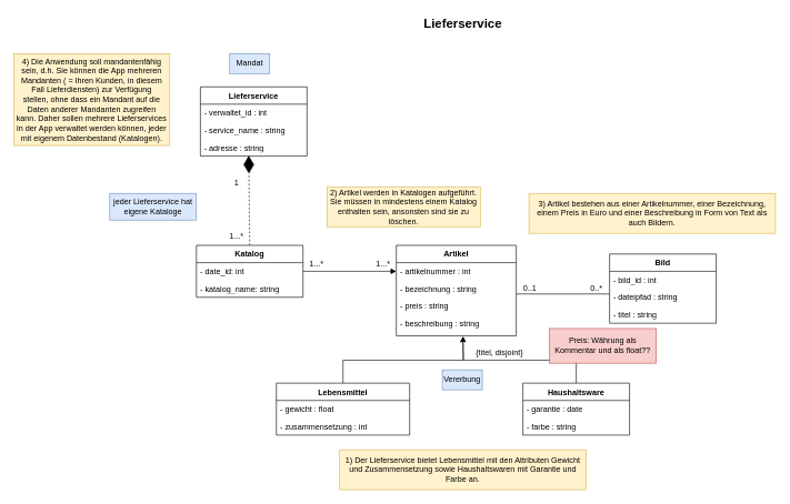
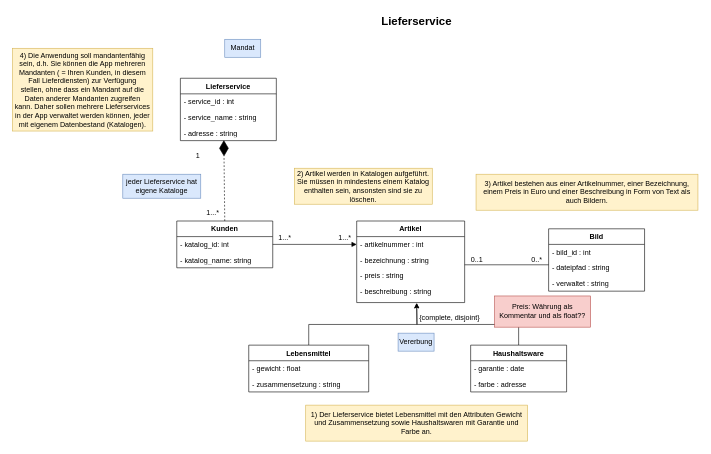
  <mxCell id="0" />
  <mxCell id="1" parent="0" />
  <mxCell id="2" style="edgeStyle=orthogonalEdgeStyle;rounded=0;orthogonalLoop=1;jettySize=auto;html=1;exitX=0.5;exitY=0;exitDx=0;exitDy=0;" edge="1" parent="1" source="3"><mxGeometry relative="1" as="geometry"><mxPoint x="694" y="505" as="targetPoint" /></mxGeometry></mxCell>
  <mxCell id="3" value="Lebensmittel" style="swimlane;fontStyle=1;align=center;verticalAlign=top;childLayout=stackLayout;horizontal=1;startSize=26;horizontalStack=0;resizeParent=1;resizeParentMax=0;resizeLast=0;collapsible=1;marginBottom=0;whiteSpace=wrap;html=1;" vertex="1" parent="1"><mxGeometry x="414" y="575" width="200" height="78" as="geometry" /></mxCell>
  <mxCell id="4" value="- gewicht : float" style="text;strokeColor=none;fillColor=none;align=left;verticalAlign=top;spacingLeft=4;spacingRight=4;overflow=hidden;rotatable=0;points=[[0,0.5],[1,0.5]];portConstraint=eastwest;whiteSpace=wrap;html=1;" vertex="1" parent="3"><mxGeometry y="26" width="200" height="26" as="geometry" /></mxCell>
- <mxCell id="5" value="- zusammensetzung : int" style="text;strokeColor=none;fillColor=none;align=left;verticalAlign=top;spacingLeft=4;spacingRight=4;overflow=hidden;rotatable=0;points=[[0,0.5],[1,0.5]];portConstraint=eastwest;whiteSpace=wrap;html=1;" vertex="1" parent="3"><mxGeometry y="52" width="200" height="26" as="geometry" /></mxCell>
+ <mxCell id="5" value="- zusammensetzung : string" style="text;strokeColor=none;fillColor=none;align=left;verticalAlign=top;spacingLeft=4;spacingRight=4;overflow=hidden;rotatable=0;points=[[0,0.5],[1,0.5]];portConstraint=eastwest;whiteSpace=wrap;html=1;" vertex="1" parent="3"><mxGeometry y="52" width="200" height="26" as="geometry" /></mxCell>
  <mxCell id="6" style="edgeStyle=orthogonalEdgeStyle;rounded=0;orthogonalLoop=1;jettySize=auto;html=1;exitX=0.5;exitY=0;exitDx=0;exitDy=0;" edge="1" parent="1" source="7"><mxGeometry relative="1" as="geometry"><mxPoint x="694" y="505" as="targetPoint" /></mxGeometry></mxCell>
  <mxCell id="7" value="Haushaltsware" style="swimlane;fontStyle=1;align=center;verticalAlign=top;childLayout=stackLayout;horizontal=1;startSize=26;horizontalStack=0;resizeParent=1;resizeParentMax=0;resizeLast=0;collapsible=1;marginBottom=0;whiteSpace=wrap;html=1;" vertex="1" parent="1"><mxGeometry x="784" y="575" width="160" height="78" as="geometry" /></mxCell>
  <mxCell id="8" value="- garantie : date" style="text;strokeColor=none;fillColor=none;align=left;verticalAlign=top;spacingLeft=4;spacingRight=4;overflow=hidden;rotatable=0;points=[[0,0.5],[1,0.5]];portConstraint=eastwest;whiteSpace=wrap;html=1;" vertex="1" parent="7"><mxGeometry y="26" width="160" height="26" as="geometry" /></mxCell>
- <mxCell id="9" value="- farbe : string" style="text;strokeColor=none;fillColor=none;align=left;verticalAlign=top;spacingLeft=4;spacingRight=4;overflow=hidden;rotatable=0;points=[[0,0.5],[1,0.5]];portConstraint=eastwest;whiteSpace=wrap;html=1;" vertex="1" parent="7"><mxGeometry y="52" width="160" height="26" as="geometry" /></mxCell>
+ <mxCell id="9" value="- farbe : adresse" style="text;strokeColor=none;fillColor=none;align=left;verticalAlign=top;spacingLeft=4;spacingRight=4;overflow=hidden;rotatable=0;points=[[0,0.5],[1,0.5]];portConstraint=eastwest;whiteSpace=wrap;html=1;" vertex="1" parent="7"><mxGeometry y="52" width="160" height="26" as="geometry" /></mxCell>
  <mxCell id="10" value="Artikel" style="swimlane;fontStyle=1;align=center;verticalAlign=top;childLayout=stackLayout;horizontal=1;startSize=26;horizontalStack=0;resizeParent=1;resizeParentMax=0;resizeLast=0;collapsible=1;marginBottom=0;whiteSpace=wrap;html=1;" vertex="1" parent="1"><mxGeometry x="594" y="368" width="180" height="136" as="geometry" /></mxCell>
  <mxCell id="11" value="- artikelnummer : int" style="text;strokeColor=none;fillColor=none;align=left;verticalAlign=top;spacingLeft=4;spacingRight=4;overflow=hidden;rotatable=0;points=[[0,0.5],[1,0.5]];portConstraint=eastwest;whiteSpace=wrap;html=1;" vertex="1" parent="10"><mxGeometry y="26" width="180" height="26" as="geometry" /></mxCell>
  <mxCell id="12" value="- bezeichnung : string" style="text;strokeColor=none;fillColor=none;align=left;verticalAlign=top;spacingLeft=4;spacingRight=4;overflow=hidden;rotatable=0;points=[[0,0.5],[1,0.5]];portConstraint=eastwest;whiteSpace=wrap;html=1;" vertex="1" parent="10"><mxGeometry y="52" width="180" height="26" as="geometry" /></mxCell>
  <mxCell id="13" value="- preis : string" style="text;strokeColor=none;fillColor=none;align=left;verticalAlign=top;spacingLeft=4;spacingRight=4;overflow=hidden;rotatable=0;points=[[0,0.5],[1,0.5]];portConstraint=eastwest;whiteSpace=wrap;html=1;" vertex="1" parent="10"><mxGeometry y="78" width="180" height="26" as="geometry" /></mxCell>
  <mxCell id="14" value="- beschreibung : string" style="text;strokeColor=none;fillColor=none;align=left;verticalAlign=top;spacingLeft=4;spacingRight=4;overflow=hidden;rotatable=0;points=[[0,0.5],[1,0.5]];portConstraint=eastwest;whiteSpace=wrap;html=1;" vertex="1" parent="10"><mxGeometry y="104" width="180" height="32" as="geometry" /></mxCell>
- <mxCell id="15" value="Katalog" style="swimlane;fontStyle=1;align=center;verticalAlign=top;childLayout=stackLayout;horizontal=1;startSize=26;horizontalStack=0;resizeParent=1;resizeParentMax=0;resizeLast=0;collapsible=1;marginBottom=0;whiteSpace=wrap;html=1;" vertex="1" parent="1"><mxGeometry x="294" y="368" width="160" height="78" as="geometry"><mxRectangle x="339" y="585" width="80" height="30" as="alternateBounds" /></mxGeometry></mxCell>
- <mxCell id="16" value="- date_id: int" style="text;strokeColor=none;fillColor=none;align=left;verticalAlign=top;spacingLeft=4;spacingRight=4;overflow=hidden;rotatable=0;points=[[0,0.5],[1,0.5]];portConstraint=eastwest;whiteSpace=wrap;html=1;" vertex="1" parent="15"><mxGeometry y="26" width="160" height="26" as="geometry" /></mxCell>
+ <mxCell id="15" value="Kunden" style="swimlane;fontStyle=1;align=center;verticalAlign=top;childLayout=stackLayout;horizontal=1;startSize=26;horizontalStack=0;resizeParent=1;resizeParentMax=0;resizeLast=0;collapsible=1;marginBottom=0;whiteSpace=wrap;html=1;" vertex="1" parent="1"><mxGeometry x="294" y="368" width="160" height="78" as="geometry"><mxRectangle x="339" y="585" width="80" height="30" as="alternateBounds" /></mxGeometry></mxCell>
+ <mxCell id="16" value="- katalog_id: int" style="text;strokeColor=none;fillColor=none;align=left;verticalAlign=top;spacingLeft=4;spacingRight=4;overflow=hidden;rotatable=0;points=[[0,0.5],[1,0.5]];portConstraint=eastwest;whiteSpace=wrap;html=1;" vertex="1" parent="15"><mxGeometry y="26" width="160" height="26" as="geometry" /></mxCell>
  <mxCell id="17" value="- katalog_name: string" style="text;strokeColor=none;fillColor=none;align=left;verticalAlign=top;spacingLeft=4;spacingRight=4;overflow=hidden;rotatable=0;points=[[0,0.5],[1,0.5]];portConstraint=eastwest;whiteSpace=wrap;html=1;" vertex="1" parent="15"><mxGeometry y="52" width="160" height="26" as="geometry" /></mxCell>
  <mxCell id="18" value="Lieferservice" style="swimlane;fontStyle=1;align=center;verticalAlign=top;childLayout=stackLayout;horizontal=1;startSize=26;horizontalStack=0;resizeParent=1;resizeParentMax=0;resizeLast=0;collapsible=1;marginBottom=0;whiteSpace=wrap;html=1;" vertex="1" parent="1"><mxGeometry x="300" y="130" width="160" height="104" as="geometry" /></mxCell>
- <mxCell id="19" value="- verwaltet_id : int" style="text;strokeColor=none;fillColor=none;align=left;verticalAlign=top;spacingLeft=4;spacingRight=4;overflow=hidden;rotatable=0;points=[[0,0.5],[1,0.5]];portConstraint=eastwest;whiteSpace=wrap;html=1;" vertex="1" parent="18"><mxGeometry y="26" width="160" height="26" as="geometry" /></mxCell>
+ <mxCell id="19" value="- service_id : int" style="text;strokeColor=none;fillColor=none;align=left;verticalAlign=top;spacingLeft=4;spacingRight=4;overflow=hidden;rotatable=0;points=[[0,0.5],[1,0.5]];portConstraint=eastwest;whiteSpace=wrap;html=1;" vertex="1" parent="18"><mxGeometry y="26" width="160" height="26" as="geometry" /></mxCell>
  <mxCell id="20" value="- service_name : string" style="text;strokeColor=none;fillColor=none;align=left;verticalAlign=top;spacingLeft=4;spacingRight=4;overflow=hidden;rotatable=0;points=[[0,0.5],[1,0.5]];portConstraint=eastwest;whiteSpace=wrap;html=1;" vertex="1" parent="18"><mxGeometry y="52" width="160" height="26" as="geometry" /></mxCell>
  <mxCell id="21" value="- adresse : string" style="text;strokeColor=none;fillColor=none;align=left;verticalAlign=top;spacingLeft=4;spacingRight=4;overflow=hidden;rotatable=0;points=[[0,0.5],[1,0.5]];portConstraint=eastwest;whiteSpace=wrap;html=1;" vertex="1" parent="18"><mxGeometry y="78" width="160" height="26" as="geometry" /></mxCell>
  <mxCell id="22" value="1...*" style="text;html=1;align=center;verticalAlign=middle;resizable=0;points=[];autosize=1;strokeColor=none;fillColor=none;" vertex="1" parent="1"><mxGeometry x="454" y="381" width="40" height="30" as="geometry" /></mxCell>
  <mxCell id="23" value="1...*" style="text;html=1;align=center;verticalAlign=middle;resizable=0;points=[];autosize=1;strokeColor=none;fillColor=none;" vertex="1" parent="1"><mxGeometry x="334" y="340" width="40" height="30" as="geometry" /></mxCell>
  <mxCell id="24" value="1...*" style="text;html=1;align=center;verticalAlign=middle;resizable=0;points=[];autosize=1;strokeColor=none;fillColor=none;" vertex="1" parent="1"><mxGeometry x="554" y="381" width="40" height="30" as="geometry" /></mxCell>
- <mxCell id="25" value="1" style="text;html=1;align=center;verticalAlign=middle;resizable=0;points=[];autosize=1;strokeColor=none;fillColor=none;" vertex="1" parent="1"><mxGeometry x="339" y="260" width="30" height="30" as="geometry" /></mxCell>
+ <mxCell id="25" value="1" style="text;html=1;align=center;verticalAlign=middle;resizable=0;points=[];autosize=1;strokeColor=none;fillColor=none;" vertex="1" parent="1"><mxGeometry x="314" y="245" width="30" height="30" as="geometry" /></mxCell>
  <mxCell id="26" value="Vererbung" style="text;html=1;align=center;verticalAlign=middle;whiteSpace=wrap;rounded=0;fillColor=#dae8fc;strokeColor=#6c8ebf;" vertex="1" parent="1"><mxGeometry x="663" y="555" width="60" height="30" as="geometry" /></mxCell>
- <mxCell id="27" value="{titel, disjoint}" style="text;html=1;align=center;verticalAlign=middle;whiteSpace=wrap;rounded=0;" vertex="1" parent="1"><mxGeometry x="684" y="515" width="130" height="30" as="geometry" /></mxCell>
+ <mxCell id="27" value="{complete, disjoint}" style="text;html=1;align=center;verticalAlign=middle;whiteSpace=wrap;rounded=0;" vertex="1" parent="1"><mxGeometry x="684" y="515" width="130" height="30" as="geometry" /></mxCell>
  <mxCell id="28" value="&lt;b&gt;&lt;font style=&quot;font-size: 19px;&quot;&gt;Lieferservice&lt;/font&gt;&lt;/b&gt;" style="text;html=1;align=center;verticalAlign=middle;whiteSpace=wrap;rounded=0;" vertex="1" parent="1"><mxGeometry x="609" y="20" width="170" height="30" as="geometry" /></mxCell>
  <mxCell id="29" value="3) Artikel bestehen aus einer Artikelnummer, einer Bezeichnung, einem Preis in Euro und einer Beschreibung in Form von Text als auch Bildern." style="text;html=1;align=center;verticalAlign=middle;whiteSpace=wrap;rounded=0;fillColor=#fff2cc;strokeColor=#d6b656;" vertex="1" parent="1"><mxGeometry x="793" y="290" width="370" height="60" as="geometry" /></mxCell>
  <mxCell id="30" value="1) Der Lieferservice bietet Lebensmittel mit den Attributen Gewicht und Zusammensetzung sowie Haushaltswaren mit Garantie und Farbe an. " style="text;html=1;align=center;verticalAlign=middle;whiteSpace=wrap;rounded=0;fillColor=#fff2cc;strokeColor=#d6b656;" vertex="1" parent="1"><mxGeometry x="509" y="675" width="370" height="60" as="geometry" /></mxCell>
  <mxCell id="31" value="Preis: Währung als Kommentar und als float??" style="text;html=1;align=center;verticalAlign=middle;whiteSpace=wrap;rounded=0;fillColor=#f8cecc;strokeColor=#b85450;" vertex="1" parent="1"><mxGeometry x="824" y="493" width="160" height="52" as="geometry" /></mxCell>
  <mxCell id="32" value="Bild" style="swimlane;fontStyle=1;align=center;verticalAlign=top;childLayout=stackLayout;horizontal=1;startSize=26;horizontalStack=0;resizeParent=1;resizeParentMax=0;resizeLast=0;collapsible=1;marginBottom=0;whiteSpace=wrap;html=1;" vertex="1" parent="1"><mxGeometry x="914" y="381" width="160" height="104" as="geometry" /></mxCell>
  <mxCell id="33" value="- bild_id : int" style="text;strokeColor=none;fillColor=none;align=left;verticalAlign=top;spacingLeft=4;spacingRight=4;overflow=hidden;rotatable=0;points=[[0,0.5],[1,0.5]];portConstraint=eastwest;whiteSpace=wrap;html=1;" vertex="1" parent="32"><mxGeometry y="26" width="160" height="26" as="geometry" /></mxCell>
  <mxCell id="34" value="- dateipfad : string" style="text;strokeColor=none;fillColor=none;align=left;verticalAlign=top;spacingLeft=4;spacingRight=4;overflow=hidden;rotatable=0;points=[[0,0.5],[1,0.5]];portConstraint=eastwest;whiteSpace=wrap;html=1;" vertex="1" parent="32"><mxGeometry y="52" width="160" height="26" as="geometry" /></mxCell>
- <mxCell id="35" value="- titel : string" style="text;strokeColor=none;fillColor=none;align=left;verticalAlign=top;spacingLeft=4;spacingRight=4;overflow=hidden;rotatable=0;points=[[0,0.5],[1,0.5]];portConstraint=eastwest;whiteSpace=wrap;html=1;" vertex="1" parent="32"><mxGeometry y="78" width="160" height="26" as="geometry" /></mxCell>
+ <mxCell id="35" value="- verwaltet : string" style="text;strokeColor=none;fillColor=none;align=left;verticalAlign=top;spacingLeft=4;spacingRight=4;overflow=hidden;rotatable=0;points=[[0,0.5],[1,0.5]];portConstraint=eastwest;whiteSpace=wrap;html=1;" vertex="1" parent="32"><mxGeometry y="78" width="160" height="26" as="geometry" /></mxCell>
  <mxCell id="36" value="" style="endArrow=none;html=1;rounded=0;exitX=1;exitY=0.5;exitDx=0;exitDy=0;entryX=0;entryY=0.25;entryDx=0;entryDy=0;" edge="1" parent="1"><mxGeometry width="50" height="50" relative="1" as="geometry"><mxPoint x="774" y="441" as="sourcePoint" /><mxPoint x="914" y="441" as="targetPoint" /></mxGeometry></mxCell>
  <mxCell id="37" value="0..1" style="text;html=1;align=center;verticalAlign=middle;resizable=0;points=[];autosize=1;strokeColor=none;fillColor=none;" vertex="1" parent="1"><mxGeometry x="774" y="418" width="40" height="30" as="geometry" /></mxCell>
  <mxCell id="38" value="0..*" style="text;html=1;align=center;verticalAlign=middle;resizable=0;points=[];autosize=1;strokeColor=none;fillColor=none;" vertex="1" parent="1"><mxGeometry x="874" y="418" width="40" height="30" as="geometry" /></mxCell>
  <mxCell id="39" value="" style="endArrow=block;html=1;rounded=0;exitX=1;exitY=0.5;exitDx=0;exitDy=0;entryX=0;entryY=0.5;entryDx=0;entryDy=0;" edge="1" parent="1" source="16" target="11"><mxGeometry width="50" height="50" relative="1" as="geometry"><mxPoint x="594" y="355" as="sourcePoint" /><mxPoint x="684" y="245" as="targetPoint" /></mxGeometry></mxCell>
  <mxCell id="40" value="2) Artikel werden in Katalogen aufgeführt. Sie müssen in mindestens einem Katalog enthalten sein, ansonsten sind sie zu löschen." style="text;html=1;align=center;verticalAlign=middle;whiteSpace=wrap;rounded=0;fillColor=#fff2cc;strokeColor=#d6b656;" vertex="1" parent="1"><mxGeometry x="490" y="280" width="230" height="60" as="geometry" /></mxCell>
  <mxCell id="41" value="4) Die Anwendung soll mandantenfähig sein, d.h. Sie können die App mehreren&lt;br/&gt;Mandanten ( = Ihren Kunden, in diesem Fall Lieferdiensten) zur Verfügung&lt;br/&gt;stellen, ohne dass ein Mandant auf die Daten anderer Mandanten zugreifen&lt;br/&gt;kann. Daher sollen mehrere Lieferservices in der App verwaltet werden können, jeder mit eigenem Datenbestand (Katalogen)." style="text;html=1;align=center;verticalAlign=middle;whiteSpace=wrap;rounded=0;fillColor=#fff2cc;strokeColor=#d6b656;" vertex="1" parent="1"><mxGeometry x="20" y="80" width="234" height="138" as="geometry" /></mxCell>
- <mxCell id="42" value="Mandat" style="text;html=1;align=center;verticalAlign=middle;whiteSpace=wrap;rounded=0;fillColor=#dae8fc;strokeColor=#6c8ebf;" vertex="1" parent="1"><mxGeometry x="344" y="80" width="60" height="30" as="geometry" /></mxCell>
+ <mxCell id="42" value="Mandat" style="text;html=1;align=center;verticalAlign=middle;whiteSpace=wrap;rounded=0;fillColor=#dae8fc;strokeColor=#6c8ebf;" vertex="1" parent="1"><mxGeometry x="374" y="65" width="60" height="30" as="geometry" /></mxCell>
  <mxCell id="43" value="" style="endArrow=diamondThin;endFill=1;endSize=24;html=1;rounded=0;exitX=0.5;exitY=0;exitDx=0;exitDy=0;entryX=0.453;entryY=0.972;entryDx=0;entryDy=0;entryPerimeter=0;dashed=1;" edge="1" parent="1" source="15" target="21"><mxGeometry width="160" relative="1" as="geometry"><mxPoint x="140" y="270" as="sourcePoint" /><mxPoint x="374" y="250" as="targetPoint" /></mxGeometry></mxCell>
- <mxCell id="44" value="&lt;br&gt; &lt;span style=&quot;&quot; data-end=&quot;1367&quot; data-start=&quot;1308&quot;&gt;jeder Lieferservice hat eigene Kataloge&lt;/span&gt;&lt;div&gt;&lt;br&gt;&lt;/div&gt;" style="text;html=1;align=center;verticalAlign=middle;whiteSpace=wrap;rounded=0;fillColor=#dae8fc;strokeColor=#6c8ebf;" vertex="1" parent="1"><mxGeometry x="164" y="290" width="130" height="40" as="geometry" /></mxCell>
+ <mxCell id="44" value="&lt;br&gt; &lt;span style=&quot;&quot; data-end=&quot;1367&quot; data-start=&quot;1308&quot;&gt;jeder Lieferservice hat eigene Kataloge&lt;/span&gt;&lt;div&gt;&lt;br&gt;&lt;/div&gt;" style="text;html=1;align=center;verticalAlign=middle;whiteSpace=wrap;rounded=0;fillColor=#dae8fc;strokeColor=#6c8ebf;" vertex="1" parent="1"><mxGeometry x="204" y="290" width="130" height="40" as="geometry" /></mxCell>
